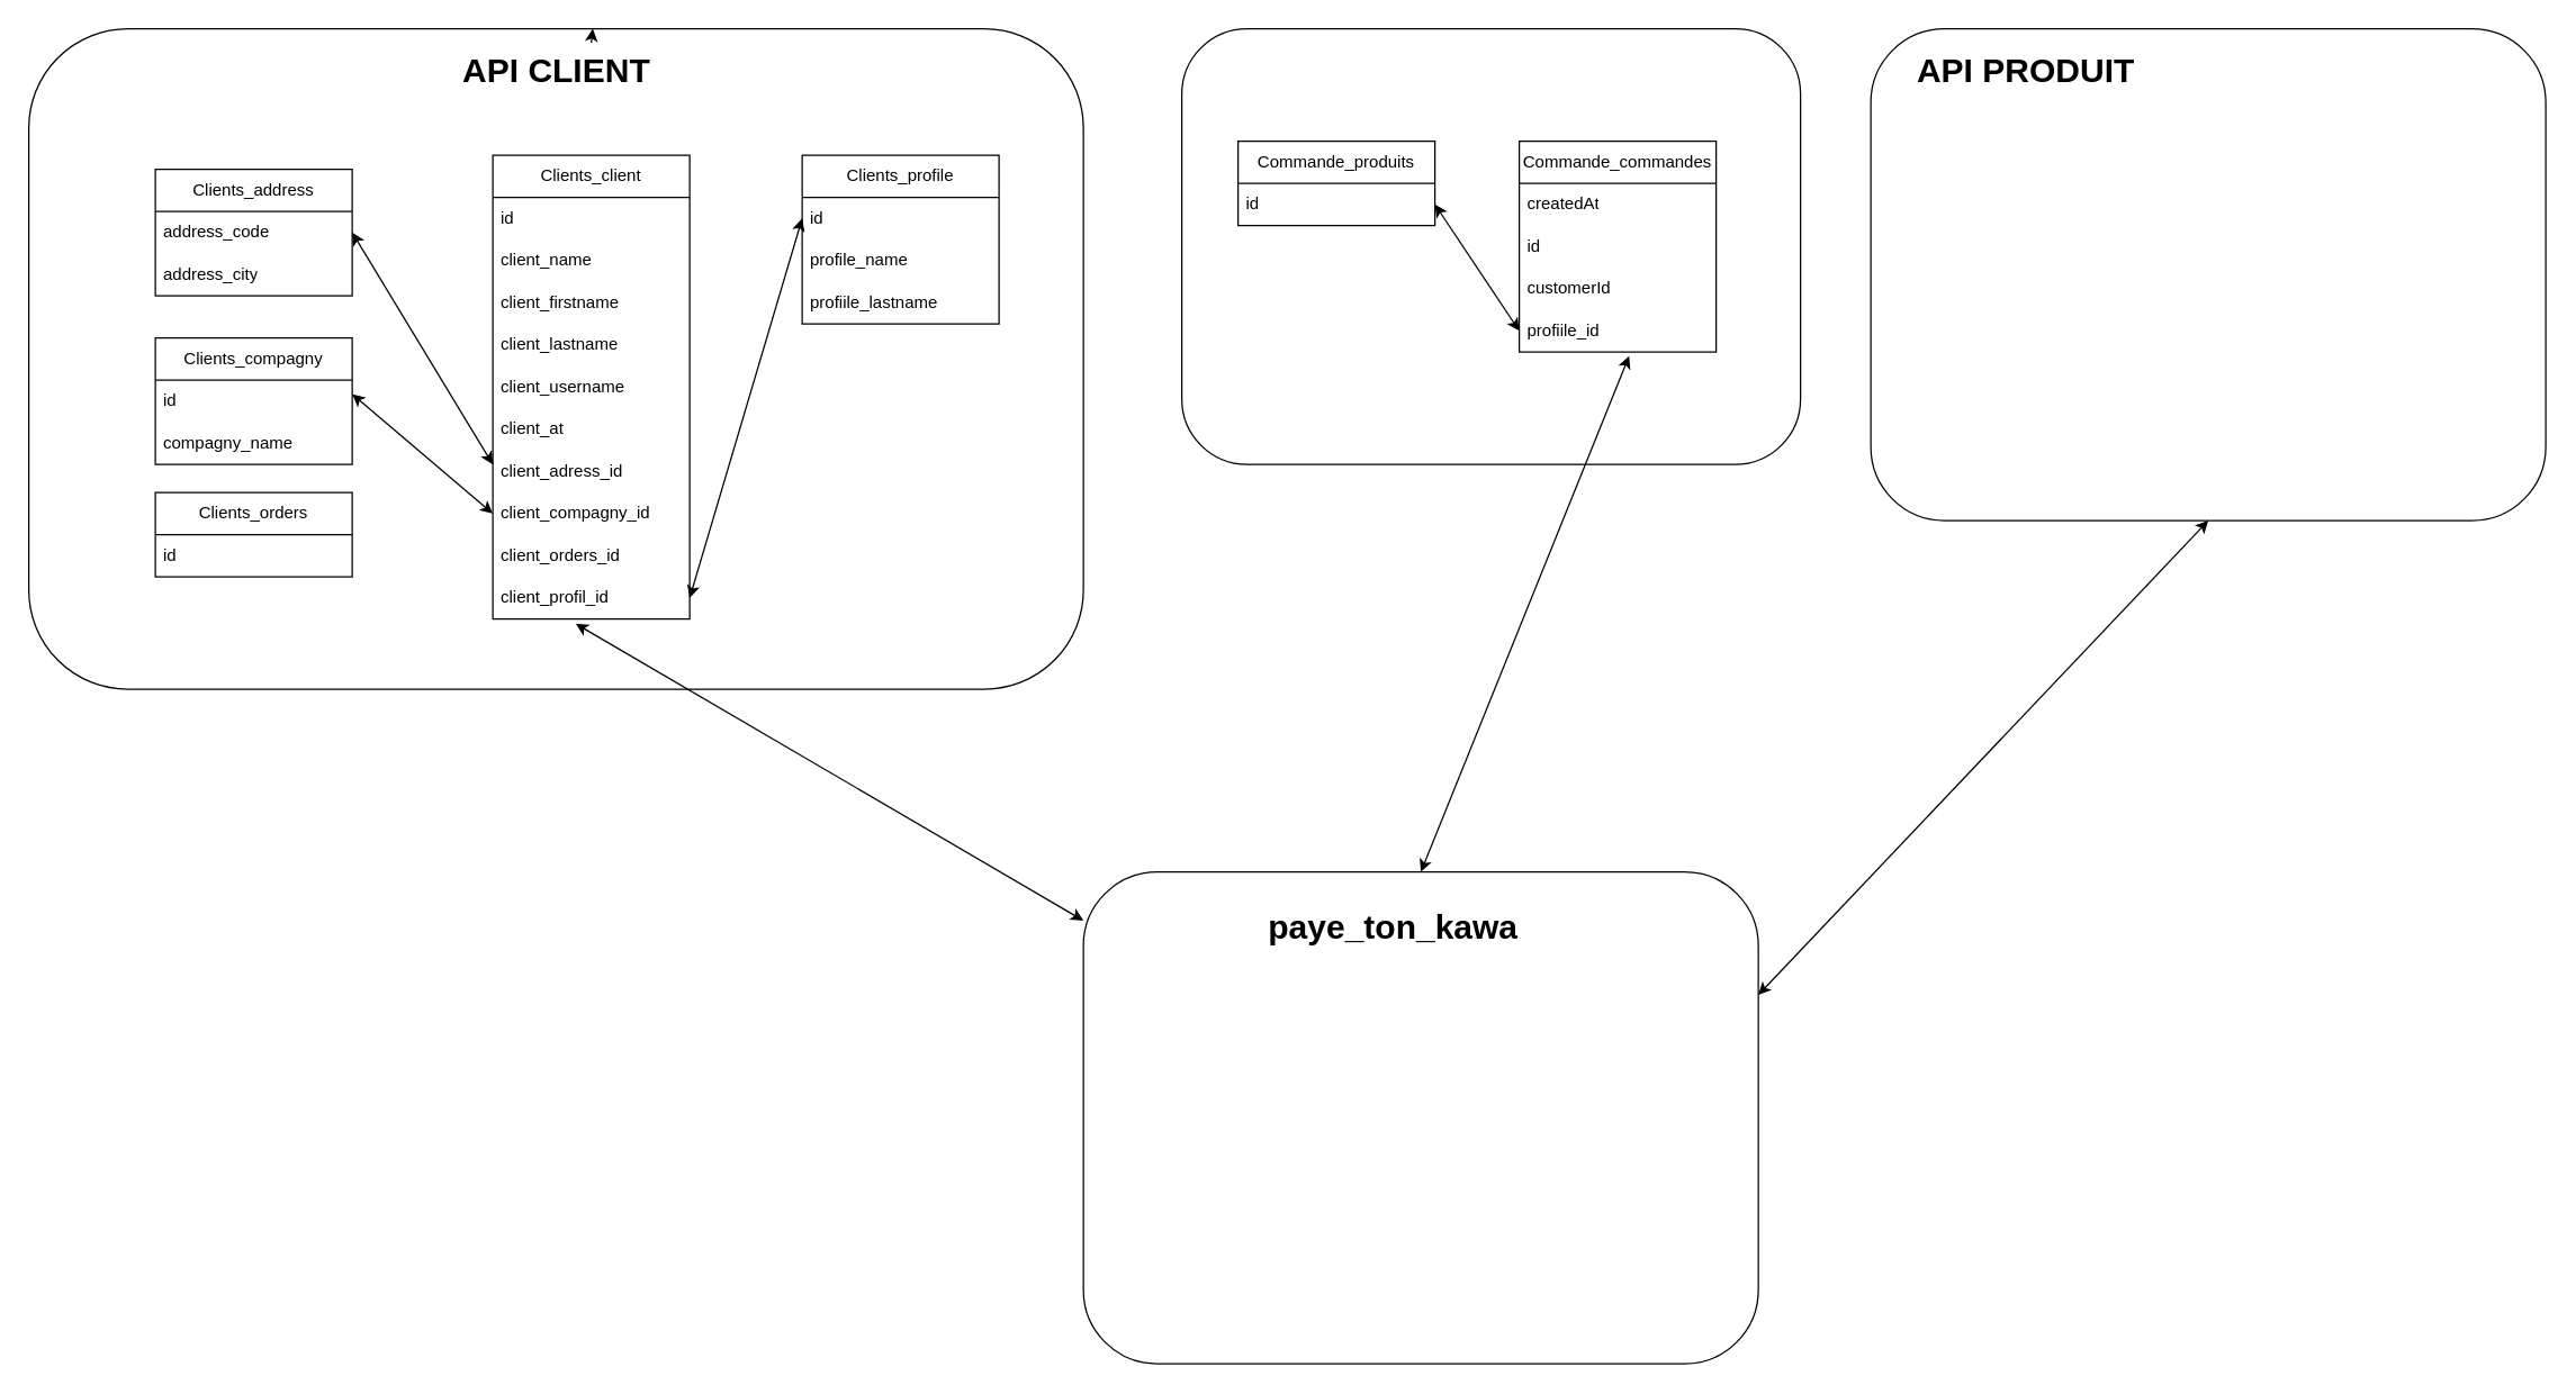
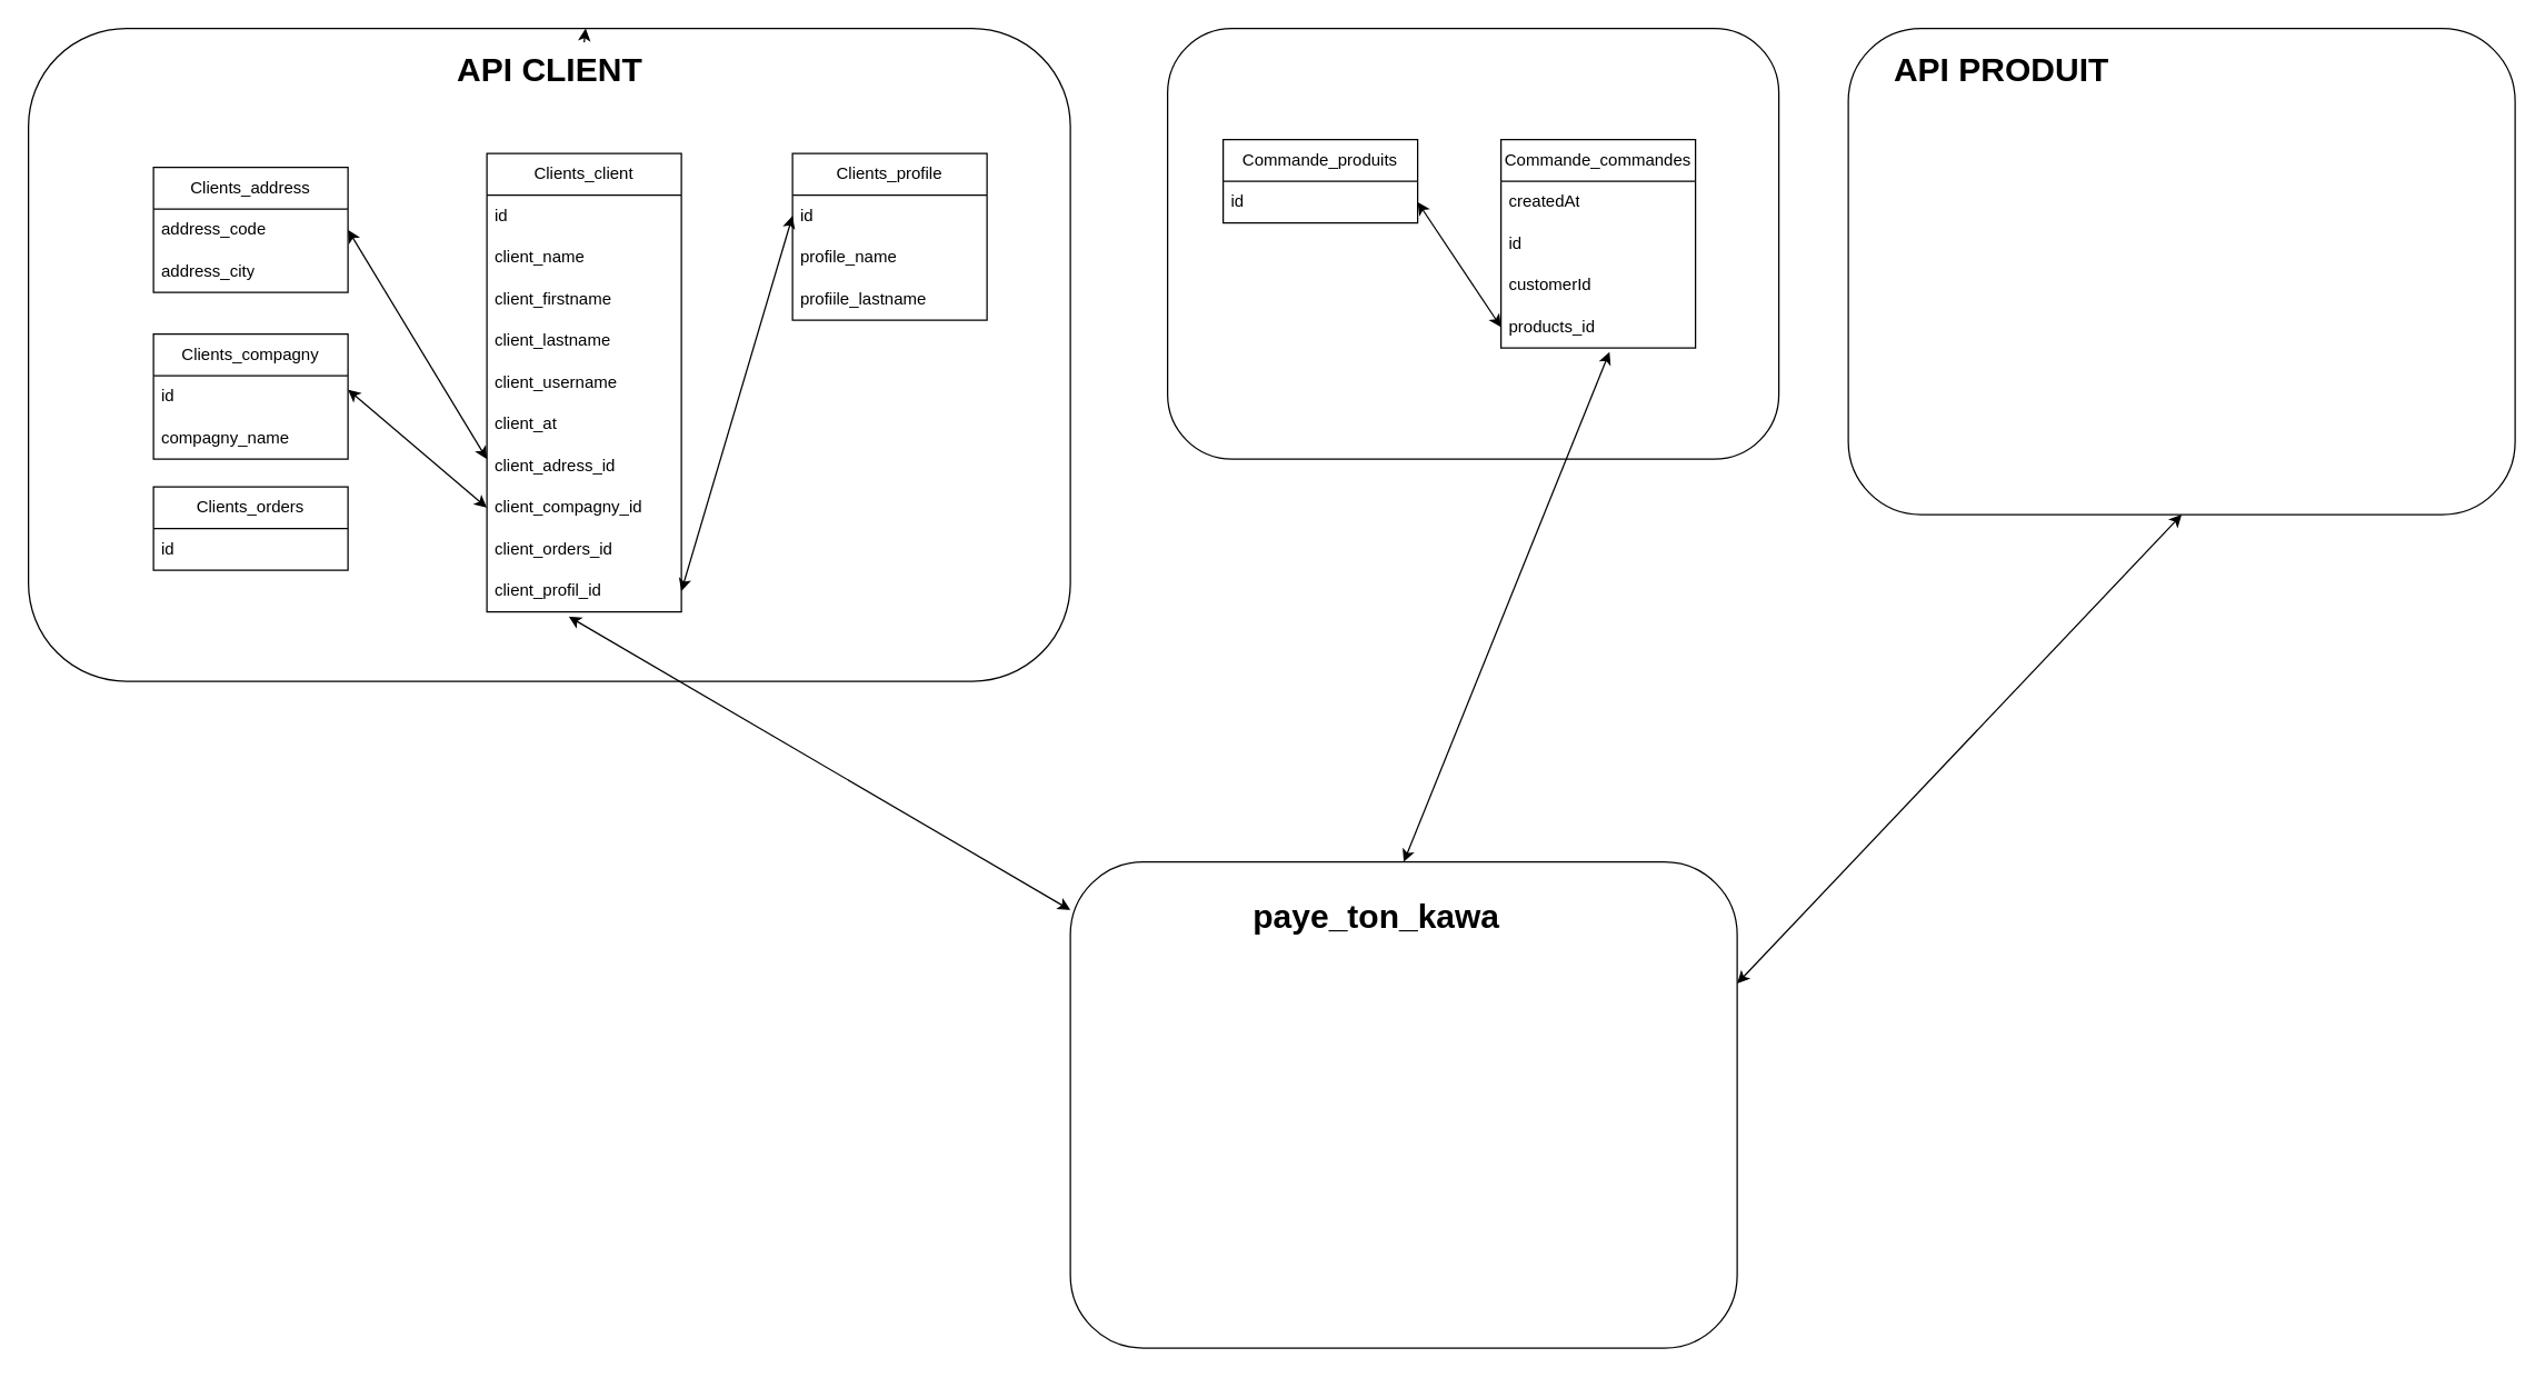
  <mxCell id="0" />
  <mxCell id="1" parent="0" />
  <mxCell id="2" value="" style="rounded=1;whiteSpace=wrap;html=1;align=center;" vertex="1" parent="1"><mxGeometry x="20" y="20" width="750" height="470" as="geometry" /></mxCell>
  <mxCell id="3" value="" style="rounded=1;whiteSpace=wrap;html=1;" vertex="1" parent="1"><mxGeometry x="840" y="20" width="440" height="310" as="geometry" /></mxCell>
  <mxCell id="4" value="" style="rounded=1;whiteSpace=wrap;html=1;" vertex="1" parent="1"><mxGeometry x="1330" y="20" width="480" height="350" as="geometry" /></mxCell>
  <mxCell id="5" style="edgeStyle=none;html=1;exitX=0.75;exitY=0;exitDx=0;exitDy=0;" edge="1" parent="1" source="6" target="2"><mxGeometry relative="1" as="geometry" /></mxCell>
  <mxCell id="6" value="API CLIENT" style="text;strokeColor=none;fillColor=none;html=1;fontSize=24;fontStyle=1;verticalAlign=middle;align=center;" vertex="1" parent="1"><mxGeometry x="345" y="30" width="100" height="40" as="geometry" /></mxCell>
  <mxCell id="7" value="API PRODUIT" style="text;strokeColor=none;fillColor=none;html=1;fontSize=24;fontStyle=1;verticalAlign=middle;align=center;" vertex="1" parent="1"><mxGeometry x="1390" y="30" width="100" height="40" as="geometry" /></mxCell>
  <mxCell id="8" value="Clients_address" style="swimlane;fontStyle=0;childLayout=stackLayout;horizontal=1;startSize=30;horizontalStack=0;resizeParent=1;resizeParentMax=0;resizeLast=0;collapsible=1;marginBottom=0;whiteSpace=wrap;html=1;" vertex="1" parent="1"><mxGeometry x="110" y="120" width="140" height="90" as="geometry" /></mxCell>
  <mxCell id="9" value="address_code" style="text;strokeColor=none;fillColor=none;align=left;verticalAlign=middle;spacingLeft=4;spacingRight=4;overflow=hidden;points=[[0,0.5],[1,0.5]];portConstraint=eastwest;rotatable=0;whiteSpace=wrap;html=1;" vertex="1" parent="8"><mxGeometry y="30" width="140" height="30" as="geometry" /></mxCell>
  <mxCell id="10" value="address_city" style="text;strokeColor=none;fillColor=none;align=left;verticalAlign=middle;spacingLeft=4;spacingRight=4;overflow=hidden;points=[[0,0.5],[1,0.5]];portConstraint=eastwest;rotatable=0;whiteSpace=wrap;html=1;" vertex="1" parent="8"><mxGeometry y="60" width="140" height="30" as="geometry" /></mxCell>
  <mxCell id="11" value="Clients_client" style="swimlane;fontStyle=0;childLayout=stackLayout;horizontal=1;startSize=30;horizontalStack=0;resizeParent=1;resizeParentMax=0;resizeLast=0;collapsible=1;marginBottom=0;whiteSpace=wrap;html=1;" vertex="1" parent="1"><mxGeometry x="350" y="110" width="140" height="330" as="geometry" /></mxCell>
  <mxCell id="12" value="id" style="text;strokeColor=none;fillColor=none;align=left;verticalAlign=middle;spacingLeft=4;spacingRight=4;overflow=hidden;points=[[0,0.5],[1,0.5]];portConstraint=eastwest;rotatable=0;whiteSpace=wrap;html=1;" vertex="1" parent="11"><mxGeometry y="30" width="140" height="30" as="geometry" /></mxCell>
  <mxCell id="13" value="client_name" style="text;strokeColor=none;fillColor=none;align=left;verticalAlign=middle;spacingLeft=4;spacingRight=4;overflow=hidden;points=[[0,0.5],[1,0.5]];portConstraint=eastwest;rotatable=0;whiteSpace=wrap;html=1;" vertex="1" parent="11"><mxGeometry y="60" width="140" height="30" as="geometry" /></mxCell>
  <mxCell id="14" value="client_firstname" style="text;strokeColor=none;fillColor=none;align=left;verticalAlign=middle;spacingLeft=4;spacingRight=4;overflow=hidden;points=[[0,0.5],[1,0.5]];portConstraint=eastwest;rotatable=0;whiteSpace=wrap;html=1;" vertex="1" parent="11"><mxGeometry y="90" width="140" height="30" as="geometry" /></mxCell>
  <mxCell id="15" value="client_lastname" style="text;strokeColor=none;fillColor=none;align=left;verticalAlign=middle;spacingLeft=4;spacingRight=4;overflow=hidden;points=[[0,0.5],[1,0.5]];portConstraint=eastwest;rotatable=0;whiteSpace=wrap;html=1;" vertex="1" parent="11"><mxGeometry y="120" width="140" height="30" as="geometry" /></mxCell>
  <mxCell id="16" value="client_username" style="text;strokeColor=none;fillColor=none;align=left;verticalAlign=middle;spacingLeft=4;spacingRight=4;overflow=hidden;points=[[0,0.5],[1,0.5]];portConstraint=eastwest;rotatable=0;whiteSpace=wrap;html=1;" vertex="1" parent="11"><mxGeometry y="150" width="140" height="30" as="geometry" /></mxCell>
  <mxCell id="17" value="client_at" style="text;strokeColor=none;fillColor=none;align=left;verticalAlign=middle;spacingLeft=4;spacingRight=4;overflow=hidden;points=[[0,0.5],[1,0.5]];portConstraint=eastwest;rotatable=0;whiteSpace=wrap;html=1;" vertex="1" parent="11"><mxGeometry y="180" width="140" height="30" as="geometry" /></mxCell>
  <mxCell id="18" value="client_adress_id" style="text;strokeColor=none;fillColor=none;align=left;verticalAlign=middle;spacingLeft=4;spacingRight=4;overflow=hidden;points=[[0,0.5],[1,0.5]];portConstraint=eastwest;rotatable=0;whiteSpace=wrap;html=1;" vertex="1" parent="11"><mxGeometry y="210" width="140" height="30" as="geometry" /></mxCell>
  <mxCell id="19" value="" style="endArrow=classic;startArrow=classic;html=1;exitX=1;exitY=0.5;exitDx=0;exitDy=0;" edge="1" parent="11" source="9"><mxGeometry width="50" height="50" relative="1" as="geometry"><mxPoint x="-50" y="270" as="sourcePoint" /><mxPoint y="220" as="targetPoint" /></mxGeometry></mxCell>
  <mxCell id="20" value="client_compagny_id" style="text;strokeColor=none;fillColor=none;align=left;verticalAlign=middle;spacingLeft=4;spacingRight=4;overflow=hidden;points=[[0,0.5],[1,0.5]];portConstraint=eastwest;rotatable=0;whiteSpace=wrap;html=1;" vertex="1" parent="11"><mxGeometry y="240" width="140" height="30" as="geometry" /></mxCell>
  <mxCell id="21" value="client_orders_id" style="text;strokeColor=none;fillColor=none;align=left;verticalAlign=middle;spacingLeft=4;spacingRight=4;overflow=hidden;points=[[0,0.5],[1,0.5]];portConstraint=eastwest;rotatable=0;whiteSpace=wrap;html=1;" vertex="1" parent="11"><mxGeometry y="270" width="140" height="30" as="geometry" /></mxCell>
  <mxCell id="22" value="client_profil_id" style="text;strokeColor=none;fillColor=none;align=left;verticalAlign=middle;spacingLeft=4;spacingRight=4;overflow=hidden;points=[[0,0.5],[1,0.5]];portConstraint=eastwest;rotatable=0;whiteSpace=wrap;html=1;" vertex="1" parent="11"><mxGeometry y="300" width="140" height="30" as="geometry" /></mxCell>
  <mxCell id="23" value="Clients_compagny" style="swimlane;fontStyle=0;childLayout=stackLayout;horizontal=1;startSize=30;horizontalStack=0;resizeParent=1;resizeParentMax=0;resizeLast=0;collapsible=1;marginBottom=0;whiteSpace=wrap;html=1;" vertex="1" parent="1"><mxGeometry x="110" y="240" width="140" height="90" as="geometry" /></mxCell>
  <mxCell id="24" value="id" style="text;strokeColor=none;fillColor=none;align=left;verticalAlign=middle;spacingLeft=4;spacingRight=4;overflow=hidden;points=[[0,0.5],[1,0.5]];portConstraint=eastwest;rotatable=0;whiteSpace=wrap;html=1;" vertex="1" parent="23"><mxGeometry y="30" width="140" height="30" as="geometry" /></mxCell>
  <mxCell id="25" value="compagny_name" style="text;strokeColor=none;fillColor=none;align=left;verticalAlign=middle;spacingLeft=4;spacingRight=4;overflow=hidden;points=[[0,0.5],[1,0.5]];portConstraint=eastwest;rotatable=0;whiteSpace=wrap;html=1;" vertex="1" parent="23"><mxGeometry y="60" width="140" height="30" as="geometry" /></mxCell>
  <mxCell id="26" value="Clients_orders" style="swimlane;fontStyle=0;childLayout=stackLayout;horizontal=1;startSize=30;horizontalStack=0;resizeParent=1;resizeParentMax=0;resizeLast=0;collapsible=1;marginBottom=0;whiteSpace=wrap;html=1;" vertex="1" parent="1"><mxGeometry x="110" y="350" width="140" height="60" as="geometry" /></mxCell>
  <mxCell id="27" value="id" style="text;strokeColor=none;fillColor=none;align=left;verticalAlign=middle;spacingLeft=4;spacingRight=4;overflow=hidden;points=[[0,0.5],[1,0.5]];portConstraint=eastwest;rotatable=0;whiteSpace=wrap;html=1;" vertex="1" parent="26"><mxGeometry y="30" width="140" height="30" as="geometry" /></mxCell>
  <mxCell id="28" value="Clients_profile" style="swimlane;fontStyle=0;childLayout=stackLayout;horizontal=1;startSize=30;horizontalStack=0;resizeParent=1;resizeParentMax=0;resizeLast=0;collapsible=1;marginBottom=0;whiteSpace=wrap;html=1;" vertex="1" parent="1"><mxGeometry x="570" y="110" width="140" height="120" as="geometry" /></mxCell>
  <mxCell id="29" value="id" style="text;strokeColor=none;fillColor=none;align=left;verticalAlign=middle;spacingLeft=4;spacingRight=4;overflow=hidden;points=[[0,0.5],[1,0.5]];portConstraint=eastwest;rotatable=0;whiteSpace=wrap;html=1;" vertex="1" parent="28"><mxGeometry y="30" width="140" height="30" as="geometry" /></mxCell>
  <mxCell id="30" value="profile_name" style="text;strokeColor=none;fillColor=none;align=left;verticalAlign=middle;spacingLeft=4;spacingRight=4;overflow=hidden;points=[[0,0.5],[1,0.5]];portConstraint=eastwest;rotatable=0;whiteSpace=wrap;html=1;" vertex="1" parent="28"><mxGeometry y="60" width="140" height="30" as="geometry" /></mxCell>
  <mxCell id="31" value="profiile_lastname" style="text;strokeColor=none;fillColor=none;align=left;verticalAlign=middle;spacingLeft=4;spacingRight=4;overflow=hidden;points=[[0,0.5],[1,0.5]];portConstraint=eastwest;rotatable=0;whiteSpace=wrap;html=1;" vertex="1" parent="28"><mxGeometry y="90" width="140" height="30" as="geometry" /></mxCell>
  <mxCell id="32" value="" style="endArrow=classic;startArrow=classic;html=1;exitX=1;exitY=0.5;exitDx=0;exitDy=0;entryX=0;entryY=0.5;entryDx=0;entryDy=0;" edge="1" parent="1" target="20"><mxGeometry width="50" height="50" relative="1" as="geometry"><mxPoint x="250" y="280" as="sourcePoint" /><mxPoint x="350" y="445" as="targetPoint" /></mxGeometry></mxCell>
  <mxCell id="33" value="" style="endArrow=classic;startArrow=classic;html=1;exitX=1;exitY=0.5;exitDx=0;exitDy=0;entryX=0;entryY=0.5;entryDx=0;entryDy=0;" edge="1" parent="1" source="22" target="29"><mxGeometry width="50" height="50" relative="1" as="geometry"><mxPoint x="260" y="405" as="sourcePoint" /><mxPoint x="360" y="405" as="targetPoint" /></mxGeometry></mxCell>
  <mxCell id="34" value="Commande_commandes" style="swimlane;fontStyle=0;childLayout=stackLayout;horizontal=1;startSize=30;horizontalStack=0;resizeParent=1;resizeParentMax=0;resizeLast=0;collapsible=1;marginBottom=0;whiteSpace=wrap;html=1;" vertex="1" parent="1"><mxGeometry x="1080" y="100" width="140" height="150" as="geometry" /></mxCell>
  <mxCell id="35" value="createdAt" style="text;strokeColor=none;fillColor=none;align=left;verticalAlign=middle;spacingLeft=4;spacingRight=4;overflow=hidden;points=[[0,0.5],[1,0.5]];portConstraint=eastwest;rotatable=0;whiteSpace=wrap;html=1;" vertex="1" parent="34"><mxGeometry y="30" width="140" height="30" as="geometry" /></mxCell>
  <mxCell id="36" value="id" style="text;strokeColor=none;fillColor=none;align=left;verticalAlign=middle;spacingLeft=4;spacingRight=4;overflow=hidden;points=[[0,0.5],[1,0.5]];portConstraint=eastwest;rotatable=0;whiteSpace=wrap;html=1;" vertex="1" parent="34"><mxGeometry y="60" width="140" height="30" as="geometry" /></mxCell>
  <mxCell id="37" value="customerId" style="text;strokeColor=none;fillColor=none;align=left;verticalAlign=middle;spacingLeft=4;spacingRight=4;overflow=hidden;points=[[0,0.5],[1,0.5]];portConstraint=eastwest;rotatable=0;whiteSpace=wrap;html=1;" vertex="1" parent="34"><mxGeometry y="90" width="140" height="30" as="geometry" /></mxCell>
- <mxCell id="38" value="profiile_id" style="text;strokeColor=none;fillColor=none;align=left;verticalAlign=middle;spacingLeft=4;spacingRight=4;overflow=hidden;points=[[0,0.5],[1,0.5]];portConstraint=eastwest;rotatable=0;whiteSpace=wrap;html=1;" vertex="1" parent="34"><mxGeometry y="120" width="140" height="30" as="geometry" /></mxCell>
+ <mxCell id="38" value="products_id" style="text;strokeColor=none;fillColor=none;align=left;verticalAlign=middle;spacingLeft=4;spacingRight=4;overflow=hidden;points=[[0,0.5],[1,0.5]];portConstraint=eastwest;rotatable=0;whiteSpace=wrap;html=1;" vertex="1" parent="34"><mxGeometry y="120" width="140" height="30" as="geometry" /></mxCell>
  <mxCell id="39" value="Commande_produits" style="swimlane;fontStyle=0;childLayout=stackLayout;horizontal=1;startSize=30;horizontalStack=0;resizeParent=1;resizeParentMax=0;resizeLast=0;collapsible=1;marginBottom=0;whiteSpace=wrap;html=1;" vertex="1" parent="1"><mxGeometry x="880" y="100" width="140" height="60" as="geometry" /></mxCell>
  <mxCell id="40" value="id" style="text;strokeColor=none;fillColor=none;align=left;verticalAlign=middle;spacingLeft=4;spacingRight=4;overflow=hidden;points=[[0,0.5],[1,0.5]];portConstraint=eastwest;rotatable=0;whiteSpace=wrap;html=1;" vertex="1" parent="39"><mxGeometry y="30" width="140" height="30" as="geometry" /></mxCell>
  <mxCell id="41" value="" style="endArrow=classic;startArrow=classic;html=1;entryX=1;entryY=0.5;entryDx=0;entryDy=0;exitX=0;exitY=0.5;exitDx=0;exitDy=0;" edge="1" parent="1" source="38" target="40"><mxGeometry width="50" height="50" relative="1" as="geometry"><mxPoint x="1270" y="160" as="sourcePoint" /><mxPoint x="1320" y="110" as="targetPoint" /></mxGeometry></mxCell>
  <mxCell id="42" value="" style="rounded=1;whiteSpace=wrap;html=1;" vertex="1" parent="1"><mxGeometry x="770" y="620" width="480" height="350" as="geometry" /></mxCell>
  <mxCell id="43" value="paye_ton_kawa" style="text;strokeColor=none;fillColor=none;html=1;fontSize=24;fontStyle=1;verticalAlign=middle;align=center;" vertex="1" parent="1"><mxGeometry x="940" y="640" width="100" height="40" as="geometry" /></mxCell>
  <mxCell id="44" value="" style="endArrow=classic;startArrow=classic;html=1;exitX=0.421;exitY=1.112;exitDx=0;exitDy=0;exitPerimeter=0;" edge="1" parent="1" source="22" target="42"><mxGeometry width="50" height="50" relative="1" as="geometry"><mxPoint x="500" y="435" as="sourcePoint" /><mxPoint x="580" y="165" as="targetPoint" /></mxGeometry></mxCell>
  <mxCell id="45" value="" style="endArrow=classic;startArrow=classic;html=1;exitX=0.558;exitY=1.094;exitDx=0;exitDy=0;exitPerimeter=0;entryX=0.5;entryY=0;entryDx=0;entryDy=0;" edge="1" parent="1" source="38" target="42"><mxGeometry width="50" height="50" relative="1" as="geometry"><mxPoint x="418.94" y="453.36" as="sourcePoint" /><mxPoint x="780" y="664.592" as="targetPoint" /></mxGeometry></mxCell>
  <mxCell id="46" value="" style="endArrow=classic;startArrow=classic;html=1;exitX=0.5;exitY=1;exitDx=0;exitDy=0;entryX=1;entryY=0.25;entryDx=0;entryDy=0;" edge="1" parent="1" source="4" target="42"><mxGeometry width="50" height="50" relative="1" as="geometry"><mxPoint x="1168.12" y="262.82" as="sourcePoint" /><mxPoint x="1260" y="640" as="targetPoint" /></mxGeometry></mxCell>
